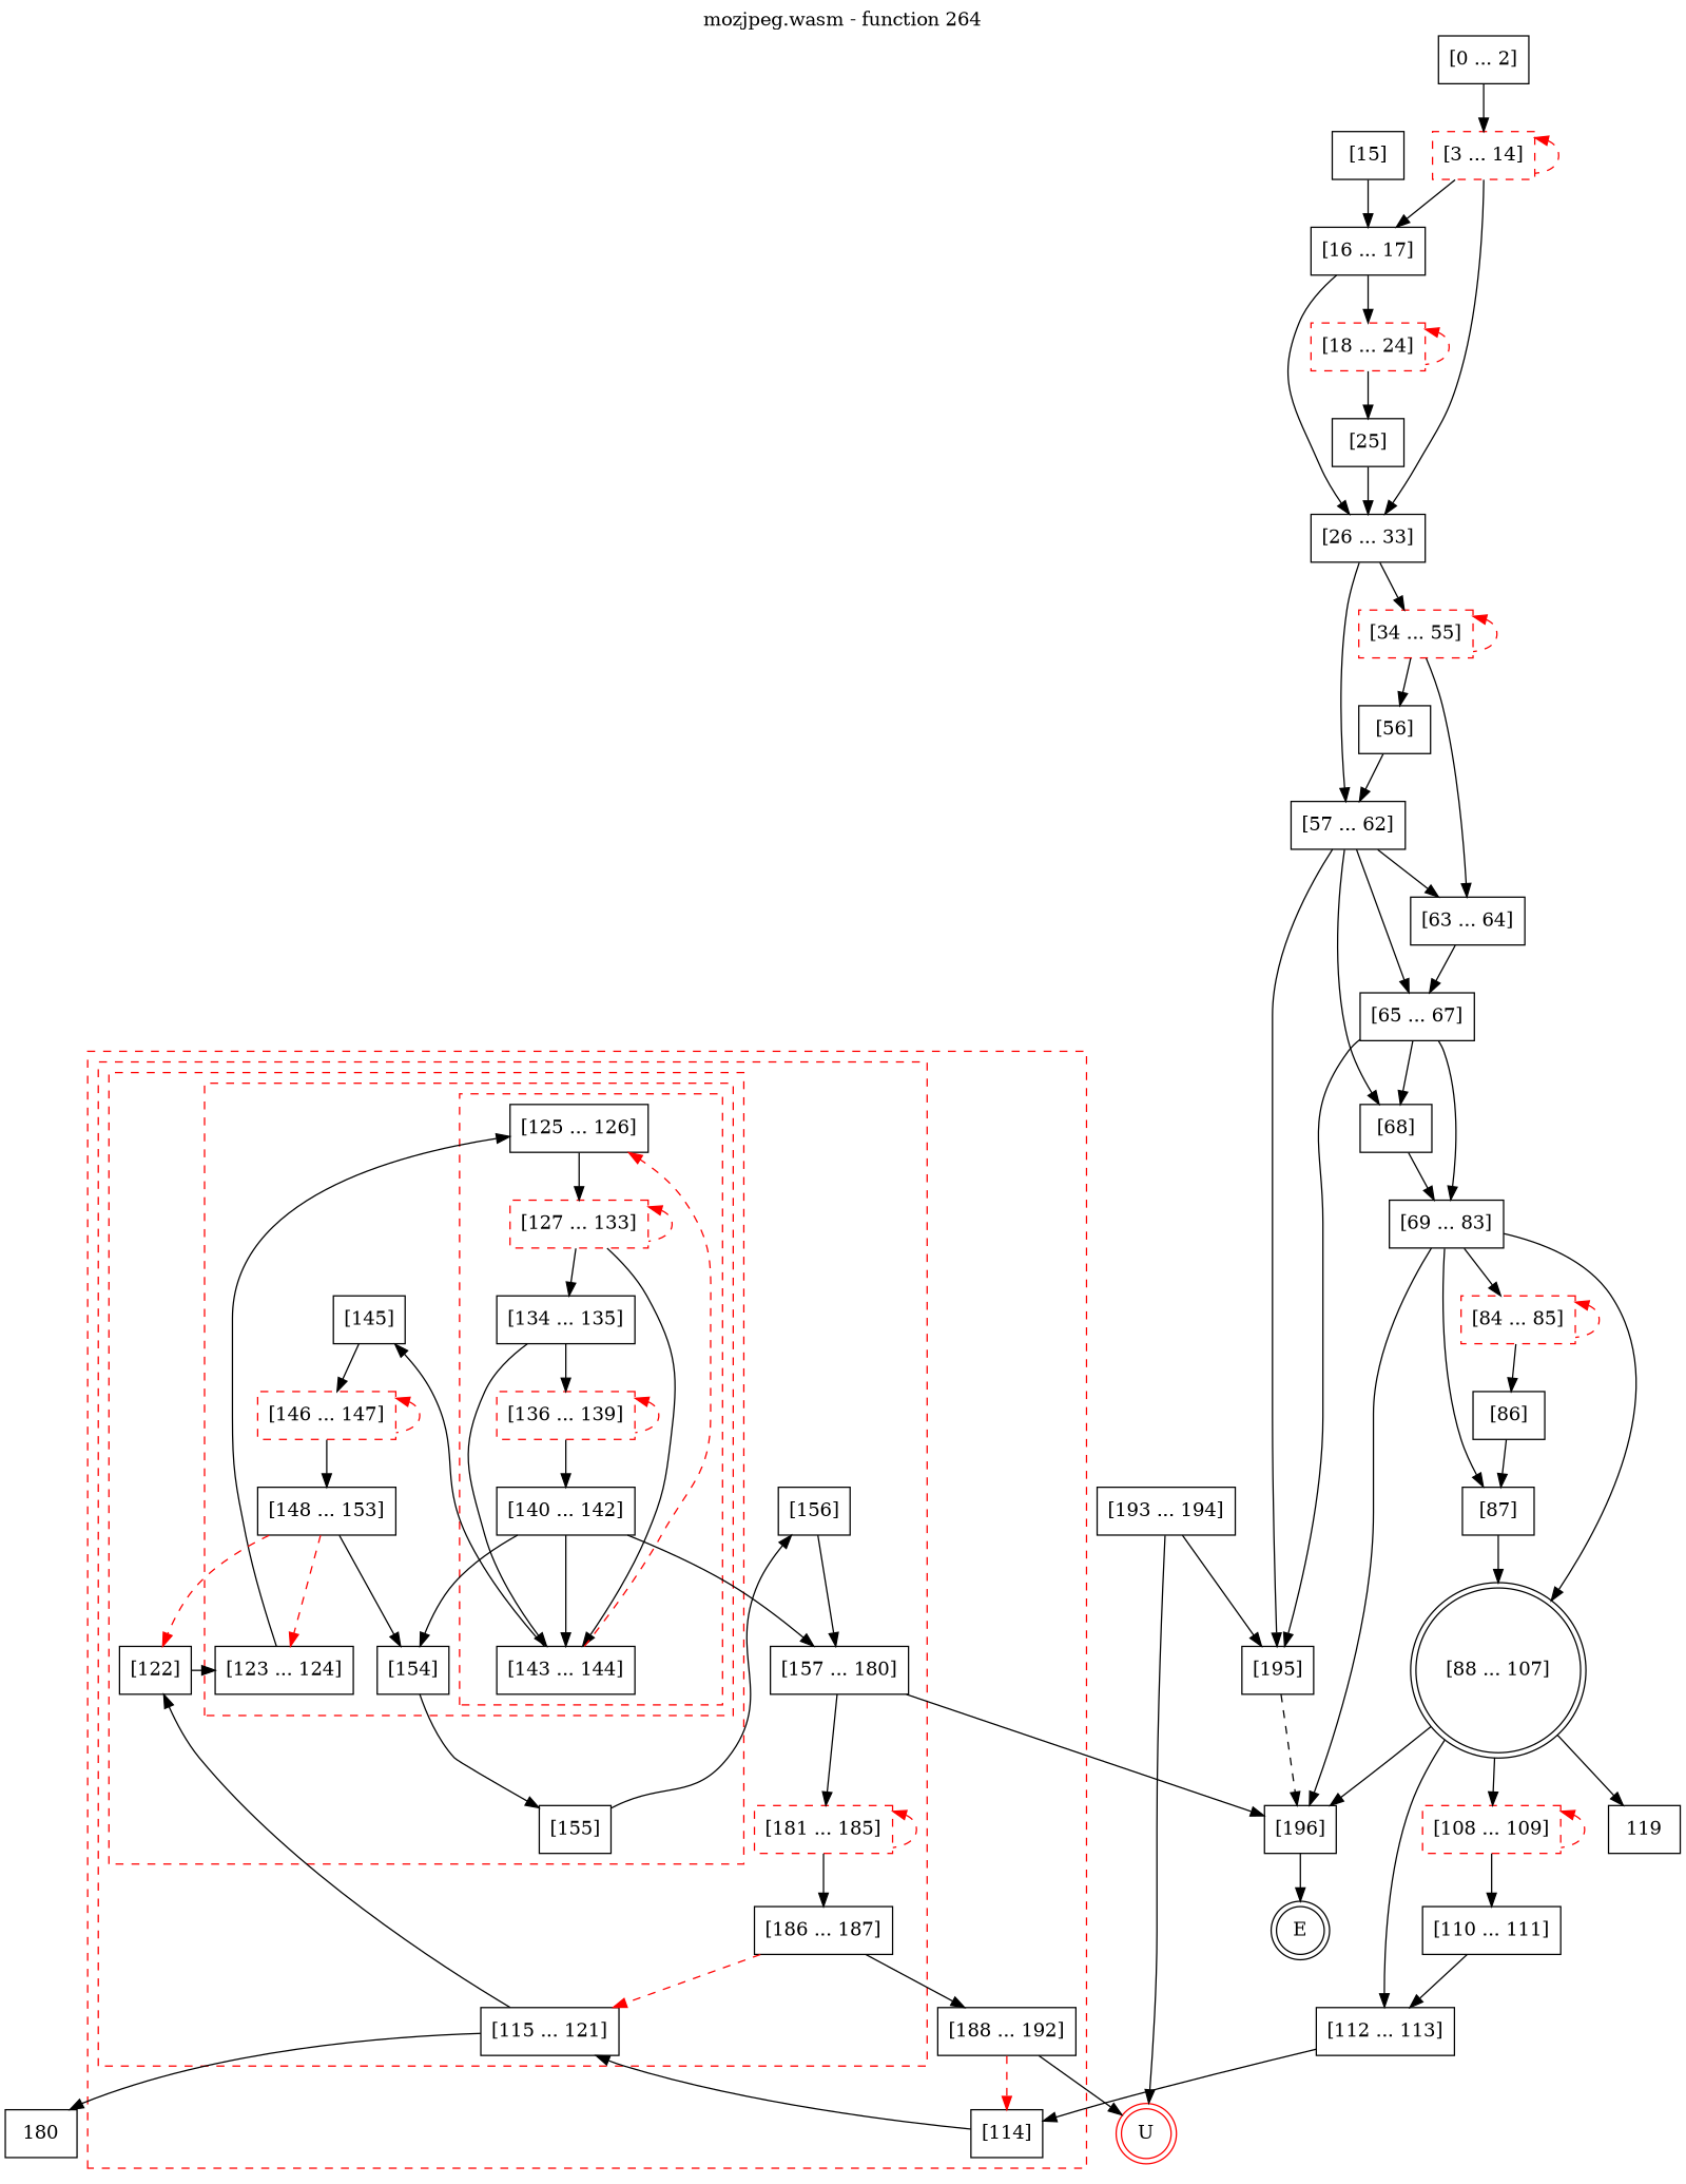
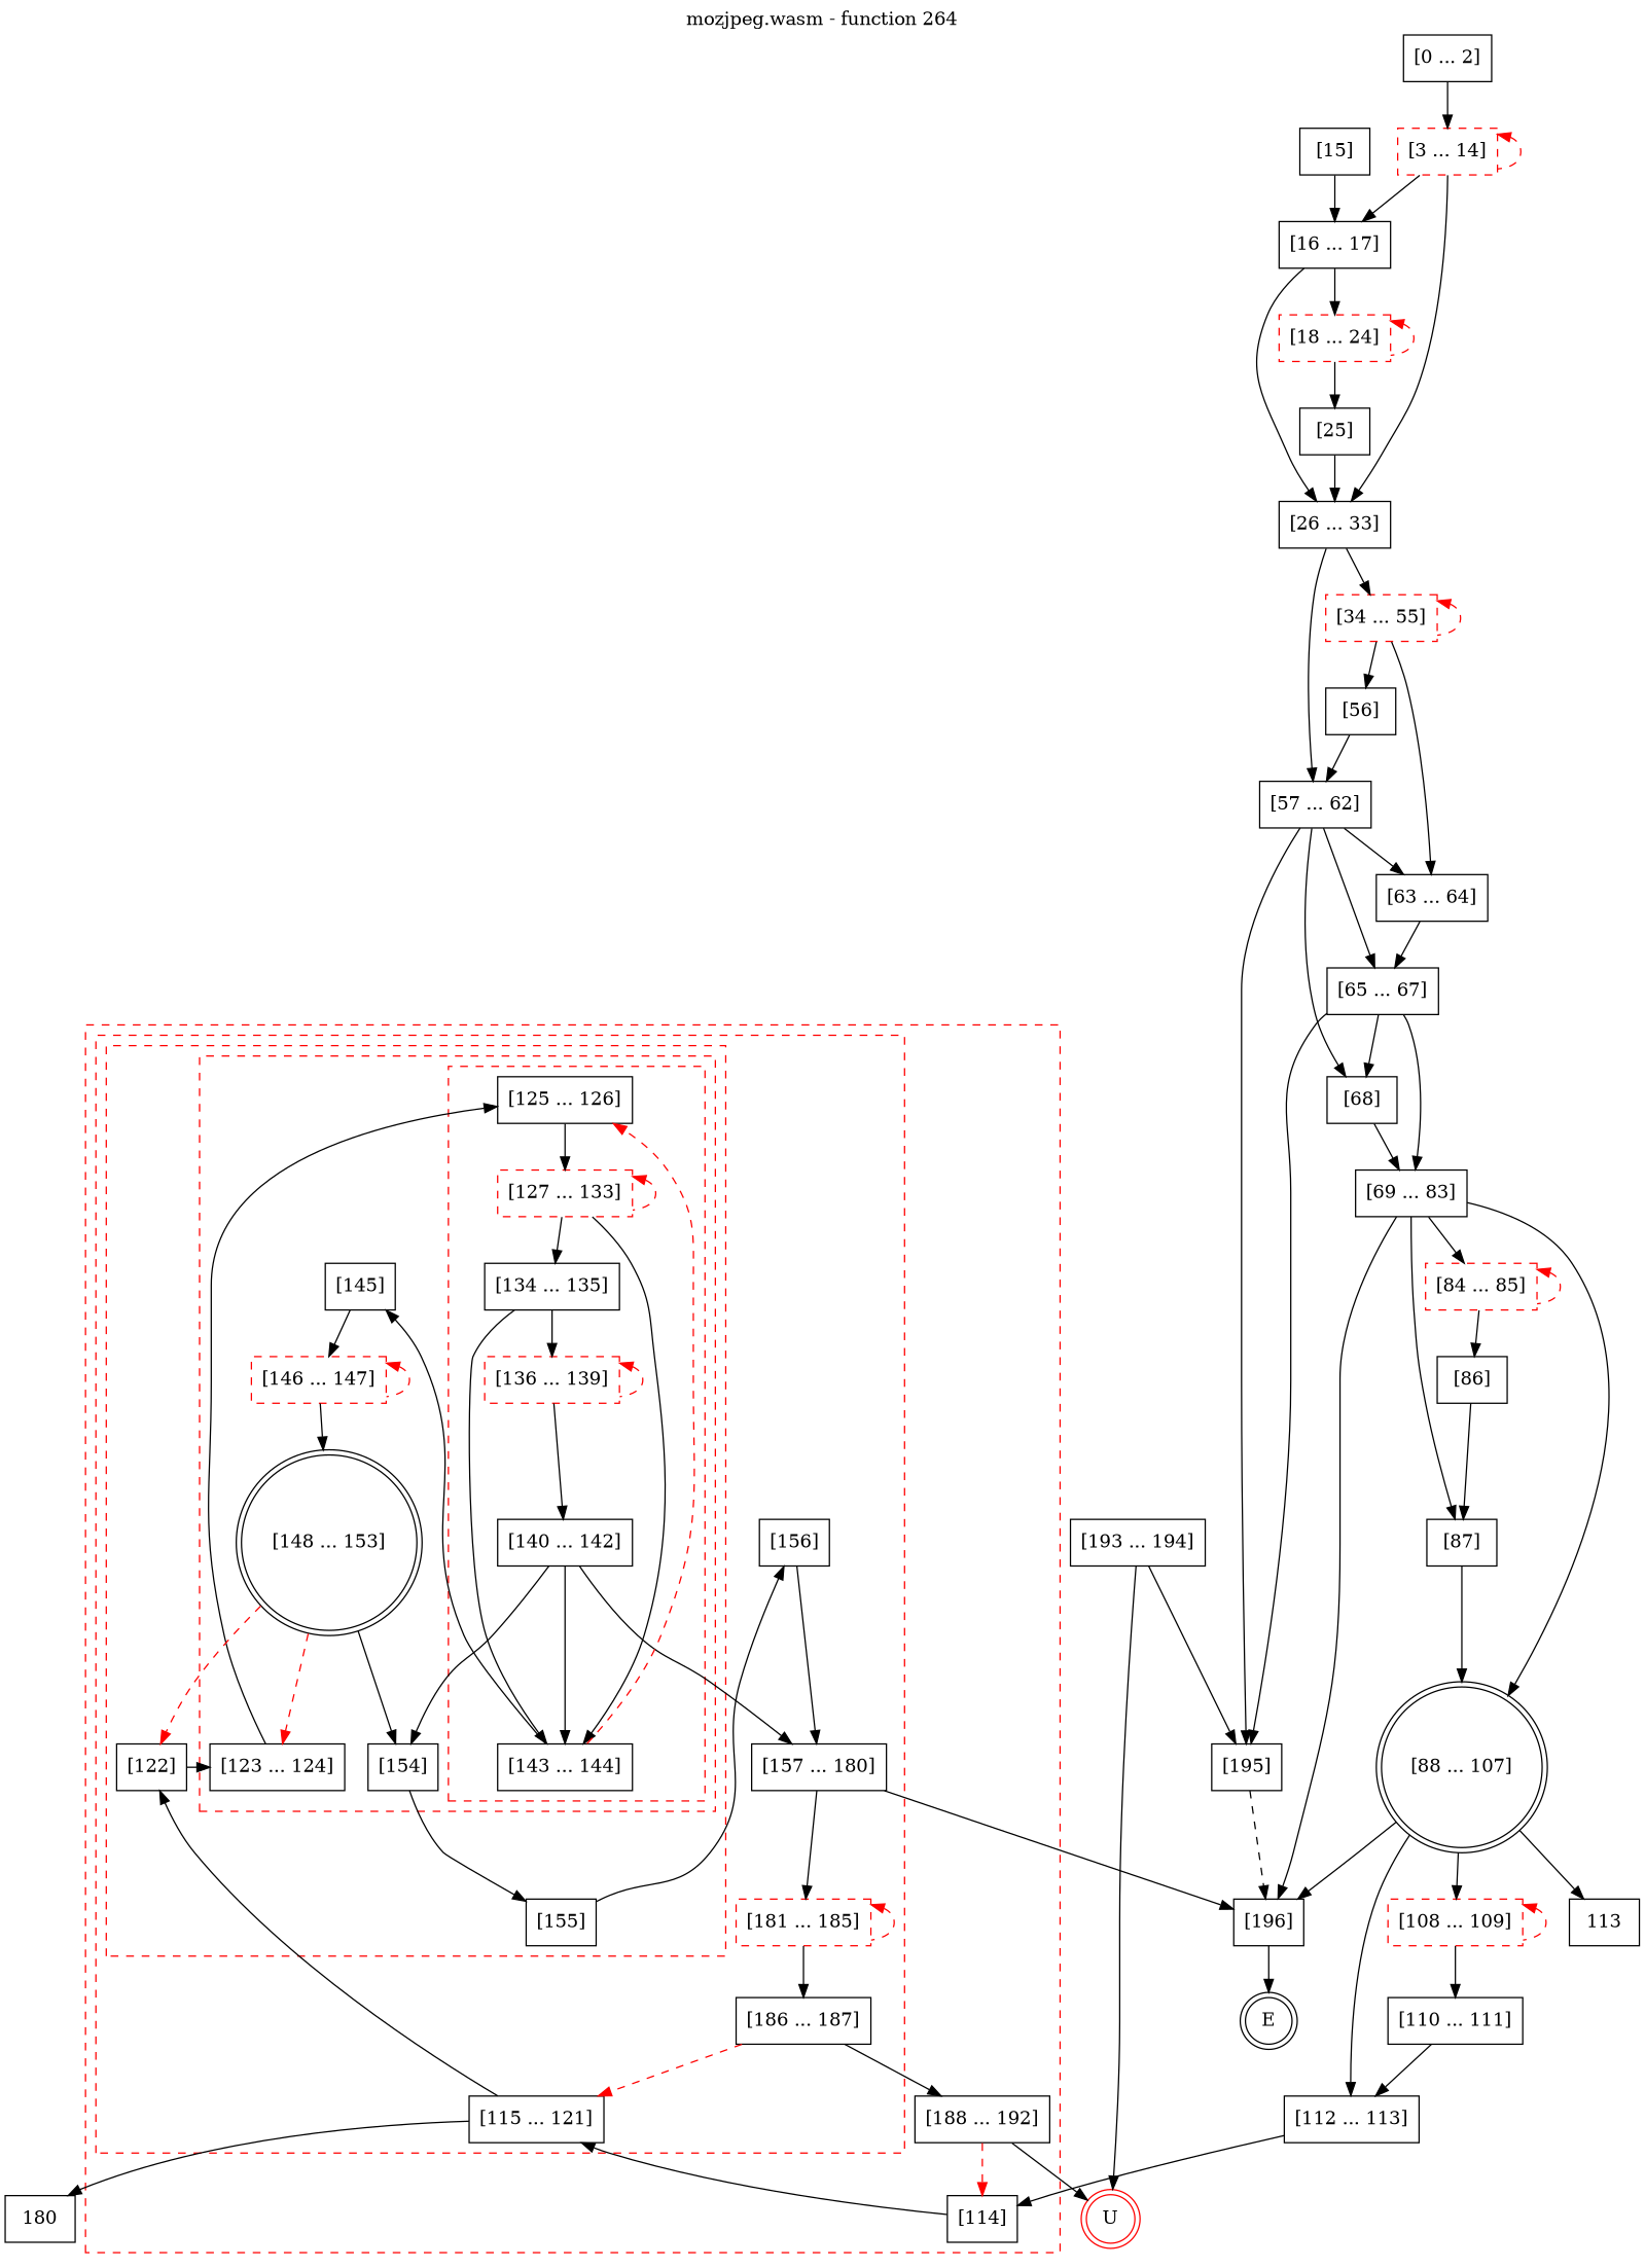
  digraph {
    label="mozjpeg.wasm - function 264"
    labelfontcolor=black
    labelfontname=Helvetica
    labelfontsize=16
    labelloc=t
    node [color=black shape=box style=solid]
    n1 [label="[125 ... 126]"]
    n2 [color=red label="[127 ... 133]" style=dashed]
    n3 [label="[134 ... 135]"]
    n4 [color=red label="[136 ... 139]" style=dashed]
    n5 [label="[140 ... 142]"]
    n6 [label="[143 ... 144]"]
    n7 [label="[123 ... 124]"]
    n8 [label="[145]"]
    n9 [color=red label="[146 ... 147]" style=dashed]
-   n10 [label="[148 ... 153]"]
+   n10 [label="[148 ... 153]" shape=doublecircle]
    n11 [label="[154]"]
    n12 [label="[122]"]
    n13 [label="[155]"]
    n14 [label="[115 ... 121]"]
    n15 [label="[156]"]
    n16 [label="[157 ... 180]"]
    n17 [color=red label="[181 ... 185]" style=dashed]
    n18 [label="[186 ... 187]"]
    n19 [label="[114]"]
    n20 [label="[188 ... 192]"]
    180
    n22 [label="[196]"]
    n23 [color=red label=U shape=doublecircle style=""]
    E [shape=doublecircle color="" style=""]
    n25 [label="[0 ... 2]"]
    n26 [color=red label="[3 ... 14]" style=dashed]
    n27 [label="[16 ... 17]"]
    n28 [label="[26 ... 33]"]
    n29 [label="[15]"]
    n30 [color=red label="[18 ... 24]" style=dashed]
    n31 [color=red label="[34 ... 55]" style=dashed]
    n32 [label="[57 ... 62]"]
    n33 [label="[25]"]
    n34 [label="[56]"]
    n35 [label="[63 ... 64]"]
    n36 [label="[65 ... 67]"]
    n37 [label="[68]"]
    n38 [label="[195]"]
    n39 [label="[69 ... 83]"]
    n40 [color=red label="[84 ... 85]" style=dashed]
    n41 [label="[87]"]
    n42 [label="[88 ... 107]" shape=doublecircle]
    n43 [label="[86]"]
    n44 [color=red label="[108 ... 109]" style=dashed]
    n45 [label="[112 ... 113]"]
-   113 [label=119]
+   113
    n47 [label="[110 ... 111]"]
    n48 [label="[193 ... 194]"]
    subgraph cluster_1 {
      color=red
      label=""
      style=dashed
      n19
      n20
      subgraph cluster_2 {
        color=red
        label=""
        style=dashed
        n14
        n15
        n16
        n17
        n18
        subgraph cluster_3 {
          color=red
          label=""
          style=dashed
          n12
          n13
          subgraph cluster_4 {
            color=red
            label=""
            style=dashed
            n7
            n8
            n9
            n10
            n11
            subgraph cluster_5 {
              color=red
              label=""
              style=dashed
              n1
              n2
              n3
              n4
              n5
              n6
            }
          }
        }
      }
    }
    n1 -> n2
    n2 -> n2 [color=red dir=back style=dashed]
    n2 -> n3
    n2 -> n6
    n3 -> n4
    n3 -> n6
    n4 -> n4 [color=red dir=back style=dashed]
    n4 -> n5
    n5 -> n6
    n5 -> n11
    n5 -> n16
    n6 -> n1 [color=red style=dashed]
    n6 -> n8
    n7 -> n1
    n8 -> n9
    n9 -> n9 [color=red dir=back style=dashed]
    n9 -> n10
    n10 -> n7 [color=red style=dashed]
    n10 -> n11
    n10 -> n12 [color=red style=dashed]
    n11 -> n13
    n12 -> n7
    n13 -> n15
    n14 -> n12
    n14 -> 180
    n15 -> n16
    n16 -> n17
    n16 -> n22
    n17 -> n17 [color=red dir=back style=dashed]
    n17 -> n18
    n18 -> n14 [color=red style=dashed]
    n18 -> n20
    n19 -> n14
    n20 -> n19 [color=red style=dashed]
    n20 -> n23
    n22 -> E
    n25 -> n26
    n26 -> n26 [color=red dir=back style=dashed]
    n26 -> n27
    n26 -> n28
    n27 -> n28
    n27 -> n30
    n28 -> n31
    n28 -> n32
    n29 -> n27
    n30 -> n30 [color=red dir=back style=dashed]
    n30 -> n33
    n31 -> n31 [color=red dir=back style=dashed]
    n31 -> n34
    n31 -> n35
    n32 -> n35
    n32 -> n36
    n32 -> n37
    n32 -> n38
    n33 -> n28
    n34 -> n32
    n35 -> n36
    n36 -> n37
    n36 -> n38
    n36 -> n39
    n37 -> n39
    n38 -> n22 [style=dashed]
    n39 -> n22
    n39 -> n40
    n39 -> n41
    n39 -> n42
    n40 -> n40 [color=red dir=back style=dashed]
    n40 -> n43
    n41 -> n42
    n42 -> n22
    n42 -> n44
    n42 -> n45
    n42 -> 113
    n43 -> n41
    n44 -> n44 [color=red dir=back style=dashed]
    n44 -> n47
    n45 -> n19
    n47 -> n45
    n48 -> n23
    n48 -> n38
  }
